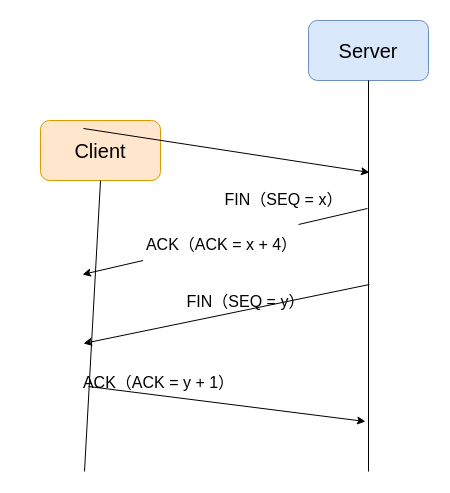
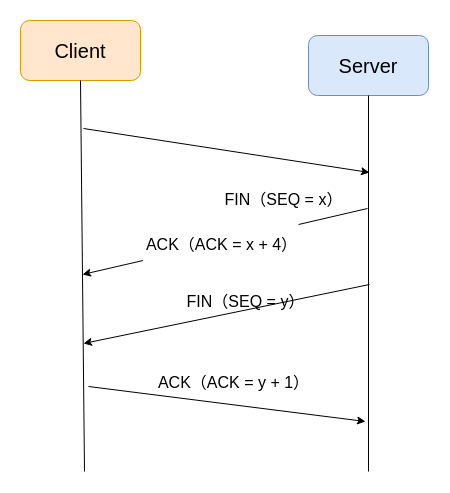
  <mxCell id="0" />
  <mxCell id="1" parent="0" />
- <mxCell id="2" value="&lt;font style=&quot;font-size: 20px;&quot;&gt;Client&lt;/font&gt;" style="rounded=1;whiteSpace=wrap;html=1;fillColor=#ffe6cc;strokeColor=#d79b00;" parent="1" vertex="1"><mxGeometry x="40" y="120" width="120" height="60" as="geometry" /></mxCell>
- <mxCell id="3" value="&lt;font style=&quot;font-size: 20px;&quot;&gt;Server&lt;/font&gt;" style="rounded=1;whiteSpace=wrap;html=1;fillColor=#dae8fc;strokeColor=#6c8ebf;" parent="1" vertex="1"><mxGeometry x="308" y="20" width="120" height="60" as="geometry" /></mxCell>
+ <mxCell id="2" value="&lt;font style=&quot;font-size: 20px;&quot;&gt;Client&lt;/font&gt;" style="rounded=1;whiteSpace=wrap;html=1;fillColor=#ffe6cc;strokeColor=#d79b00;" parent="1" vertex="1"><mxGeometry x="20" y="20" width="120" height="60" as="geometry" /></mxCell>
+ <mxCell id="3" value="&lt;font style=&quot;font-size: 20px;&quot;&gt;Server&lt;/font&gt;" style="rounded=1;whiteSpace=wrap;html=1;fillColor=#dae8fc;strokeColor=#6c8ebf;" parent="1" vertex="1"><mxGeometry x="308" y="35" width="120" height="60" as="geometry" /></mxCell>
  <mxCell id="4" value="" style="endArrow=none;html=1;fontSize=20;entryX=0.5;entryY=1;entryDx=0;entryDy=0;" parent="1" target="2" edge="1"><mxGeometry width="50" height="50" relative="1" as="geometry"><mxPoint x="84" y="471" as="sourcePoint" /><mxPoint x="52" y="178" as="targetPoint" /></mxGeometry></mxCell>
  <mxCell id="5" value="" style="endArrow=none;html=1;fontSize=20;entryX=0.5;entryY=1;entryDx=0;entryDy=0;" parent="1" target="3" edge="1"><mxGeometry width="50" height="50" relative="1" as="geometry"><mxPoint x="368" y="471" as="sourcePoint" /><mxPoint x="366" y="89" as="targetPoint" /></mxGeometry></mxCell>
  <mxCell id="6" value="" style="endArrow=classic;html=1;fontSize=20;" parent="1" edge="1"><mxGeometry width="50" height="50" relative="1" as="geometry"><mxPoint x="83" y="128" as="sourcePoint" /><mxPoint x="369" y="172" as="targetPoint" /></mxGeometry></mxCell>
  <mxCell id="7" value="&lt;font style=&quot;font-size: 16px;&quot;&gt;FIN（SEQ = x）&lt;/font&gt;" style="text;html=1;align=center;verticalAlign=middle;resizable=0;points=[];autosize=1;strokeColor=none;fillColor=none;fontSize=20;" parent="1" vertex="1"><mxGeometry x="214.5" y="179" width="136" height="36" as="geometry" /></mxCell>
  <mxCell id="8" value="" style="endArrow=classic;html=1;fontSize=20;startArrow=none;" parent="1" source="10" edge="1"><mxGeometry width="50" height="50" relative="1" as="geometry"><mxPoint x="367" y="208" as="sourcePoint" /><mxPoint x="82" y="274" as="targetPoint" /></mxGeometry></mxCell>
  <mxCell id="9" value="" style="endArrow=none;html=1;fontSize=20;" parent="1" target="10" edge="1"><mxGeometry width="50" height="50" relative="1" as="geometry"><mxPoint x="367" y="208" as="sourcePoint" /><mxPoint x="82" y="274" as="targetPoint" /></mxGeometry></mxCell>
  <mxCell id="10" value="&lt;font style=&quot;font-size: 16px;&quot;&gt;ACK（ACK = x + 4）&lt;/font&gt;" style="text;html=1;align=center;verticalAlign=middle;resizable=0;points=[];autosize=1;strokeColor=none;fillColor=none;fontSize=20;" parent="1" vertex="1"><mxGeometry x="136" y="224" width="169" height="36" as="geometry" /></mxCell>
  <mxCell id="11" value="" style="endArrow=classic;html=1;fontSize=16;" parent="1" edge="1"><mxGeometry width="50" height="50" relative="1" as="geometry"><mxPoint x="88" y="386" as="sourcePoint" /><mxPoint x="365" y="421" as="targetPoint" /></mxGeometry></mxCell>
  <mxCell id="12" value="" style="endArrow=classic;html=1;fontSize=20;startArrow=none;" edge="1" parent="1"><mxGeometry width="50" height="50" relative="1" as="geometry"><mxPoint x="369" y="284" as="sourcePoint" /><mxPoint x="83" y="343" as="targetPoint" /></mxGeometry></mxCell>
  <mxCell id="13" value="&lt;font style=&quot;font-size: 16px;&quot;&gt;FIN（SEQ = y）&lt;/font&gt;" style="text;html=1;align=center;verticalAlign=middle;resizable=0;points=[];autosize=1;strokeColor=none;fillColor=none;fontSize=20;" vertex="1" parent="1"><mxGeometry x="177" y="281" width="136" height="36" as="geometry" /></mxCell>
- <mxCell id="14" value="&lt;font style=&quot;font-size: 16px;&quot;&gt;ACK（ACK = y + 1）&lt;/font&gt;" style="text;html=1;align=center;verticalAlign=middle;resizable=0;points=[];autosize=1;strokeColor=none;fillColor=none;fontSize=20;" vertex="1" parent="1"><mxGeometry x="73" y="362" width="169" height="36" as="geometry" /></mxCell>
+ <mxCell id="14" value="&lt;font style=&quot;font-size: 16px;&quot;&gt;ACK（ACK = y + 1）&lt;/font&gt;" style="text;html=1;align=center;verticalAlign=middle;resizable=0;points=[];autosize=1;strokeColor=none;fillColor=none;fontSize=20;" vertex="1" parent="1"><mxGeometry x="148" y="362" width="169" height="36" as="geometry" /></mxCell>
